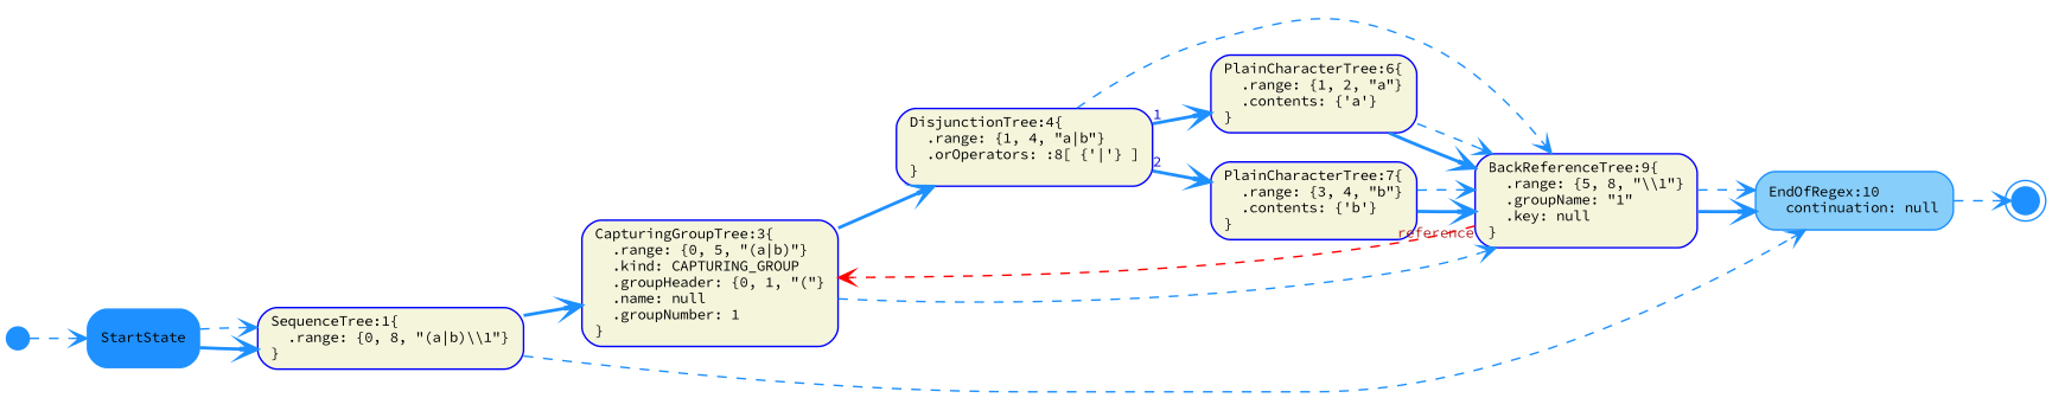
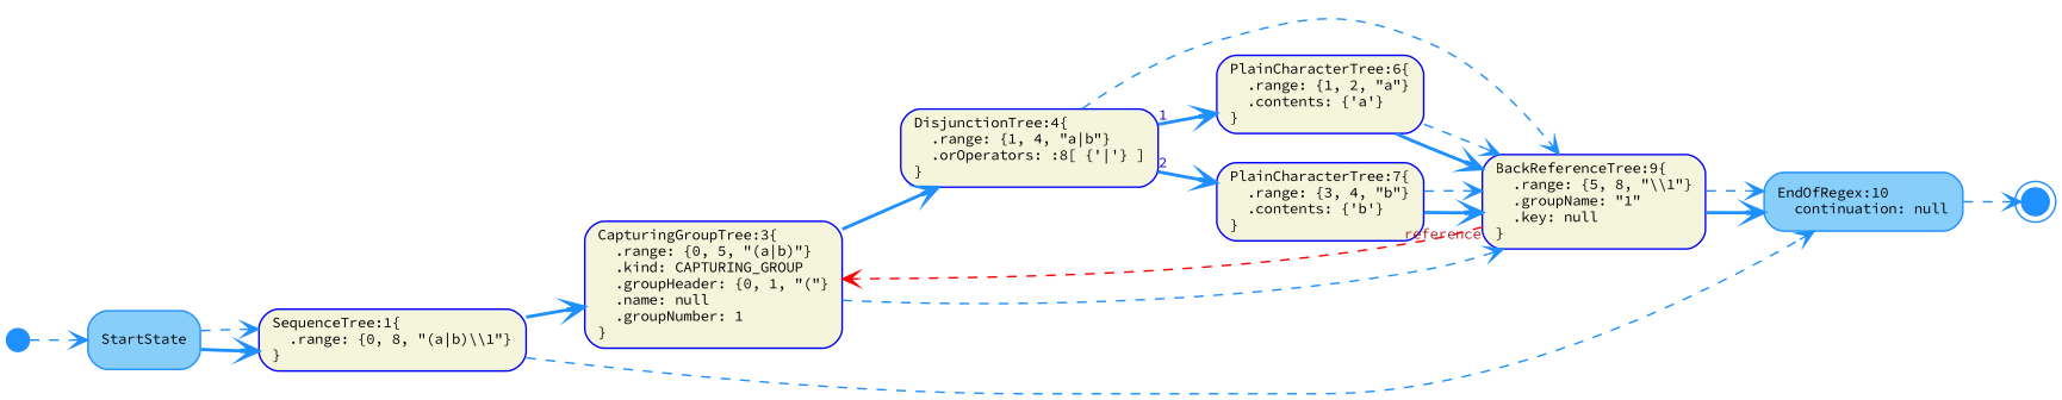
  digraph {
    fontname="Source Code Pro"
    fontsize=11
    rankdir=LR
    node [color=Blue fillcolor=Beige fixedsize=false fontname="Source Code Pro" fontsize=9 shape=box style="rounded,filled"]
    edge [arrowhead=vee arrowtail=none color=DodgerBlue dir=both fontcolor=MediumBlue fontname="Source Code Pro" fontsize=9 style=dashed]
    n1 [label="SequenceTree:1\{\l  .range: \{0, 8, \"(a|b)\\\\1\"\}\l\}\l" width=0.75]
    n2 [label="CapturingGroupTree:3\{\l  .range: \{0, 5, \"(a|b)\"\}\l  .kind: CAPTURING_GROUP\l  .groupHeader: \{0, 1, \"(\"\}\l  .name: null\l  .groupNumber: 1\l\}\l" width=0.75]
    n3 [color=DodgerBlue fillcolor=LightSkyBlue label="EndOfRegex:10\l  continuation: null\l" width=0.75]
    n4 [label="DisjunctionTree:4\{\l  .range: \{1, 4, \"a|b\"\}\l  .orOperators: :8[ \{'|'\} ]\l\}\l" width=0.75]
    n5 [label="BackReferenceTree:9\{\l  .range: \{5, 8, \"\\\\1\"\}\l  .groupName: \"1\"\l  .key: null\l\}\l" width=0.75]
    n6 [label="PlainCharacterTree:6\{\l  .range: \{1, 2, \"a\"\}\l  .contents: \{'a'\}\l\}\l" width=0.75]
    n7 [label="PlainCharacterTree:7\{\l  .range: \{3, 4, \"b\"\}\l  .contents: \{'b'\}\l\}\l" width=0.75]
    n8 [color=DodgerBlue fillcolor=DodgerBlue fixedsize=true label="\l" shape=doublecircle width=0.12]
-   n9 [color=DodgerBlue fillcolor=DodgerBlue label="StartState\l" width=0.75]
+   n9 [color=DodgerBlue fillcolor=LightSkyBlue label="StartState\l" width=0.75]
    n10 [color=DodgerBlue fillcolor=DodgerBlue fixedsize=true label="\l" shape=circle width=0.20]
    n1 -> n2 [style=bold]
    n1 -> n3
    n2 -> n4 [style=bold]
    n2 -> n5
    n3 -> n8
    n4 -> n5
    n4 -> n6 [style=bold taillabel=1]
    n4 -> n7 [style=bold taillabel=2]
    n5 -> n2 [color=Red fontcolor=Firebrick taillabel=reference]
    n5 -> n3 [style=bold]
    n5 -> n3
    n6 -> n5 [style=bold]
    n6 -> n5
    n7 -> n5 [style=bold]
    n7 -> n5
    n9 -> n1 [style=bold]
    n9 -> n1
    n10 -> n9
  }
